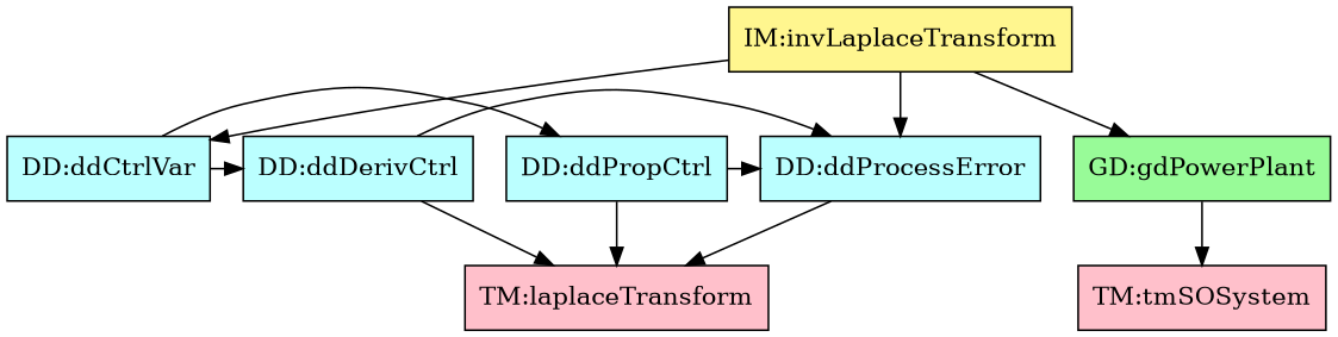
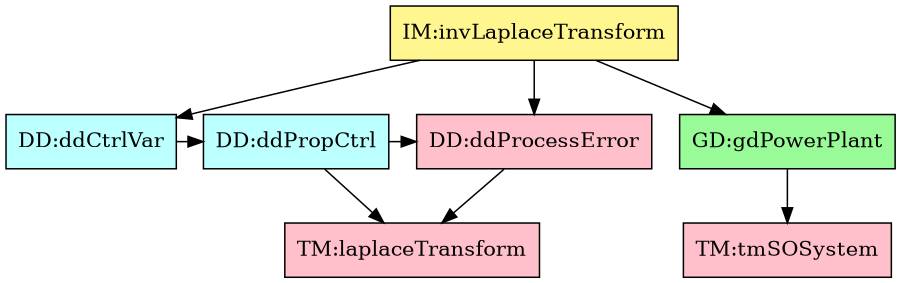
  digraph {
    node [color=black fillcolor=paleturquoise1 shape=box style=filled]
-   n1 [label="DD:ddProcessError"]
+   n1 [fillcolor=pink label="DD:ddProcessError"]
    n2 [label="DD:ddPropCtrl"]
-   n3 [label="DD:ddDerivCtrl"]
    n4 [label="DD:ddCtrlVar"]
    n5 [fillcolor=pink label="TM:laplaceTransform"]
    n6 [fillcolor=pink label="TM:tmSOSystem"]
    n7 [fillcolor=palegreen label="GD:gdPowerPlant"]
    n8 [fillcolor=khaki1 label="IM:invLaplaceTransform"]
    subgraph sub_1 {
      rank=same
      n1
      n2
-     n3
      n4
    }
    subgraph sub_2 {
      rank=same
      n5
      n6
    }
    subgraph sub_3 {
      rank=same
      n7
    }
    subgraph sub_4 {
      rank=same
      n8
    }
    n1 -> n5
    n2 -> n1
    n2 -> n5
-   n3 -> n1
-   n3 -> n5
    n4 -> n2
-   n4 -> n3
    n7 -> n6
    n8 -> n1
    n8 -> n4
    n8 -> n7
  }
